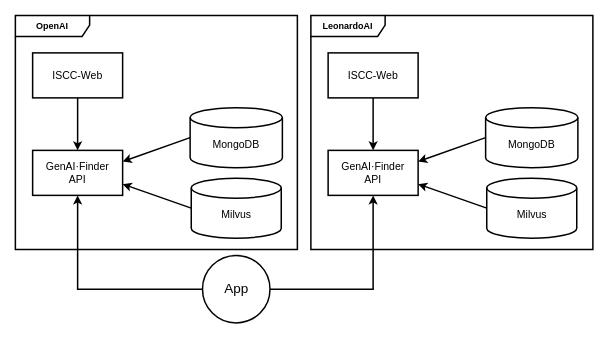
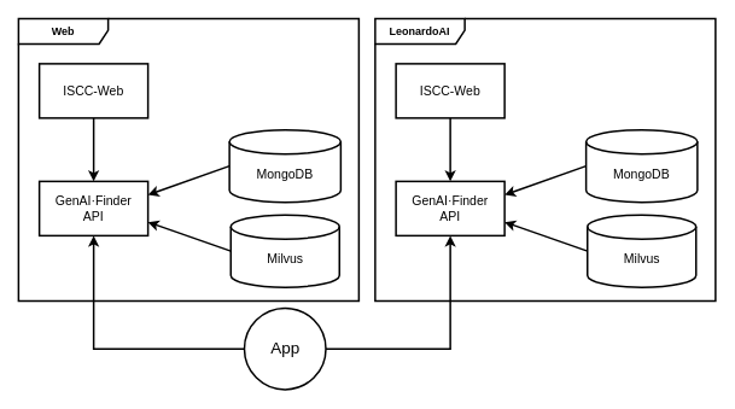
  <mxCell id="0" />
  <mxCell id="1" parent="0" />
  <mxCell id="2" value="&lt;b&gt;LeonardoAI&lt;/b&gt;" style="shape=umlFrame;whiteSpace=wrap;html=1;pointerEvents=0;labelBackgroundColor=none;fillColor=light-dark(#ffffff, #ededed);strokeColor=#000000;strokeWidth=2;fontColor=light-dark(#000000, #121212);width=99;height=28;" parent="1" vertex="1"><mxGeometry x="414" y="20" width="376" height="312" as="geometry" /></mxCell>
  <mxCell id="3" value="&lt;div style=&quot;font-size: 14px;&quot;&gt;&lt;font style=&quot;font-size: 14px;&quot;&gt;&lt;br&gt;&lt;/font&gt;&lt;/div&gt;&lt;font style=&quot;font-size: 14px;&quot;&gt;MongoDB&lt;/font&gt;" style="strokeWidth=2;html=1;shape=mxgraph.flowchart.database;whiteSpace=wrap;labelBackgroundColor=none;fillColor=light-dark(#ffffff, #ededed);strokeColor=#000000;fontColor=light-dark(#000000, #121212);" parent="1" vertex="1"><mxGeometry x="647" y="143" width="123" height="80" as="geometry" /></mxCell>
  <mxCell id="4" value="&lt;div style=&quot;font-size: 14px;&quot;&gt;&lt;font style=&quot;font-size: 14px;&quot;&gt;&lt;br&gt;&lt;/font&gt;&lt;/div&gt;&lt;font style=&quot;font-size: 14px;&quot;&gt;Milvus&lt;/font&gt;" style="strokeWidth=2;html=1;shape=mxgraph.flowchart.database;whiteSpace=wrap;labelBackgroundColor=none;fillColor=light-dark(#ffffff, #ededed);strokeColor=#000000;fontColor=light-dark(#000000, #121212);" parent="1" vertex="1"><mxGeometry x="648.5" y="237" width="120" height="80" as="geometry" /></mxCell>
  <mxCell id="5" style="rounded=0;orthogonalLoop=1;jettySize=auto;html=1;entryX=0.5;entryY=1;entryDx=0;entryDy=0;labelBackgroundColor=none;strokeColor=light-dark(#000000, #121212);fontColor=default;jumpSize=6;strokeWidth=2;endArrow=none;endFill=0;startArrow=classic;startFill=1;" parent="1" source="6" target="7" edge="1"><mxGeometry relative="1" as="geometry" /></mxCell>
  <mxCell id="6" value="&lt;span style=&quot;font-size: 14px;&quot;&gt;GenAI·Finder&lt;/span&gt;&lt;div&gt;&lt;span style=&quot;font-size: 14px;&quot;&gt;API&lt;/span&gt;&lt;/div&gt;" style="whiteSpace=wrap;html=1;align=center;labelBackgroundColor=none;fillColor=light-dark(#ffffff, #ededed);strokeColor=#000000;fontColor=light-dark(#000000, #121212);strokeWidth=2;" parent="1" vertex="1"><mxGeometry x="437" y="200" width="120" height="60" as="geometry" /></mxCell>
  <mxCell id="7" value="&lt;font style=&quot;font-size: 14px;&quot;&gt;ISCC-Web&lt;/font&gt;" style="whiteSpace=wrap;html=1;align=center;labelBackgroundColor=none;fillColor=light-dark(#ffffff, #ededed);strokeColor=#000000;fontColor=light-dark(#000000, #121212);strokeWidth=2;" parent="1" vertex="1"><mxGeometry x="437" y="70" width="120" height="60" as="geometry" /></mxCell>
  <mxCell id="8" style="rounded=0;orthogonalLoop=1;jettySize=auto;html=1;entryX=0;entryY=0.5;entryDx=0;entryDy=0;entryPerimeter=0;exitX=1;exitY=0.25;exitDx=0;exitDy=0;labelBackgroundColor=none;strokeColor=light-dark(#000000, #121212);fontColor=default;strokeWidth=2;jumpSize=6;endArrow=none;endFill=0;startArrow=classic;startFill=1;" parent="1" source="6" target="3" edge="1"><mxGeometry relative="1" as="geometry" /></mxCell>
  <mxCell id="9" style="rounded=0;orthogonalLoop=1;jettySize=auto;html=1;entryX=0;entryY=0.5;entryDx=0;entryDy=0;entryPerimeter=0;exitX=1;exitY=0.75;exitDx=0;exitDy=0;labelBackgroundColor=none;strokeColor=light-dark(#000000, #121212);fontColor=default;strokeWidth=2;jumpSize=6;endArrow=none;endFill=0;startArrow=classic;startFill=1;" parent="1" source="6" target="4" edge="1"><mxGeometry relative="1" as="geometry" /></mxCell>
- <mxCell id="10" value="&lt;b&gt;OpenAI&lt;/b&gt;" style="shape=umlFrame;whiteSpace=wrap;html=1;pointerEvents=0;labelBackgroundColor=none;fillColor=light-dark(#ffffff, #ededed);strokeColor=#000000;strokeWidth=2;fontColor=light-dark(#000000, #121212);width=99;height=28;" parent="1" vertex="1"><mxGeometry x="20" y="20" width="376" height="312" as="geometry" /></mxCell>
+ <mxCell id="10" value="&lt;b&gt;Web&lt;/b&gt;" style="shape=umlFrame;whiteSpace=wrap;html=1;pointerEvents=0;labelBackgroundColor=none;fillColor=light-dark(#ffffff, #ededed);strokeColor=#000000;strokeWidth=2;fontColor=light-dark(#000000, #121212);width=99;height=28;" parent="1" vertex="1"><mxGeometry x="20" y="20" width="376" height="312" as="geometry" /></mxCell>
  <mxCell id="11" value="&lt;div style=&quot;font-size: 14px;&quot;&gt;&lt;font style=&quot;font-size: 14px;&quot;&gt;&lt;br&gt;&lt;/font&gt;&lt;/div&gt;&lt;font style=&quot;font-size: 14px;&quot;&gt;MongoDB&lt;/font&gt;" style="strokeWidth=2;html=1;shape=mxgraph.flowchart.database;whiteSpace=wrap;labelBackgroundColor=none;fillColor=light-dark(#ffffff, #ededed);strokeColor=#000000;fontColor=light-dark(#000000, #121212);" parent="1" vertex="1"><mxGeometry x="253" y="143" width="123" height="80" as="geometry" /></mxCell>
  <mxCell id="12" value="&lt;div style=&quot;font-size: 14px;&quot;&gt;&lt;font style=&quot;font-size: 14px;&quot;&gt;&lt;br&gt;&lt;/font&gt;&lt;/div&gt;&lt;font style=&quot;font-size: 14px;&quot;&gt;Milvus&lt;/font&gt;" style="strokeWidth=2;html=1;shape=mxgraph.flowchart.database;whiteSpace=wrap;labelBackgroundColor=none;fillColor=light-dark(#ffffff, #ededed);strokeColor=#000000;fontColor=light-dark(#000000, #121212);" parent="1" vertex="1"><mxGeometry x="254.5" y="237" width="120" height="80" as="geometry" /></mxCell>
  <mxCell id="13" style="rounded=0;orthogonalLoop=1;jettySize=auto;html=1;entryX=0.5;entryY=1;entryDx=0;entryDy=0;labelBackgroundColor=none;strokeColor=light-dark(#000000, #121212);fontColor=default;jumpSize=6;strokeWidth=2;endArrow=none;endFill=0;startArrow=classic;startFill=1;" parent="1" source="14" target="15" edge="1"><mxGeometry relative="1" as="geometry" /></mxCell>
  <mxCell id="14" value="&lt;span style=&quot;font-size: 14px;&quot;&gt;GenAI·Finder&lt;/span&gt;&lt;div&gt;&lt;span style=&quot;font-size: 14px;&quot;&gt;API&lt;/span&gt;&lt;/div&gt;" style="whiteSpace=wrap;html=1;align=center;labelBackgroundColor=none;fillColor=light-dark(#ffffff, #ededed);strokeColor=#000000;fontColor=light-dark(#000000, #121212);strokeWidth=2;" parent="1" vertex="1"><mxGeometry x="43" y="200" width="120" height="60" as="geometry" /></mxCell>
  <mxCell id="15" value="&lt;font style=&quot;font-size: 14px;&quot;&gt;ISCC-Web&lt;/font&gt;" style="whiteSpace=wrap;html=1;align=center;labelBackgroundColor=none;fillColor=light-dark(#ffffff, #ededed);strokeColor=#000000;fontColor=light-dark(#000000, #121212);strokeWidth=2;" parent="1" vertex="1"><mxGeometry x="43" y="70" width="120" height="60" as="geometry" /></mxCell>
  <mxCell id="16" style="rounded=0;orthogonalLoop=1;jettySize=auto;html=1;entryX=0;entryY=0.5;entryDx=0;entryDy=0;entryPerimeter=0;exitX=1;exitY=0.25;exitDx=0;exitDy=0;labelBackgroundColor=none;strokeColor=light-dark(#000000, #121212);fontColor=default;strokeWidth=2;jumpSize=6;endArrow=none;endFill=0;startArrow=classic;startFill=1;" parent="1" source="14" target="11" edge="1"><mxGeometry relative="1" as="geometry" /></mxCell>
  <mxCell id="17" style="rounded=0;orthogonalLoop=1;jettySize=auto;html=1;entryX=0;entryY=0.5;entryDx=0;entryDy=0;entryPerimeter=0;exitX=1;exitY=0.75;exitDx=0;exitDy=0;labelBackgroundColor=none;strokeColor=light-dark(#000000, #121212);fontColor=default;strokeWidth=2;jumpSize=6;endArrow=none;endFill=0;startArrow=classic;startFill=1;" parent="1" source="14" target="12" edge="1"><mxGeometry relative="1" as="geometry" /></mxCell>
  <mxCell id="18" style="rounded=0;orthogonalLoop=1;jettySize=auto;html=1;entryX=0.5;entryY=1;entryDx=0;entryDy=0;strokeColor=light-dark(#000000, #121212);strokeWidth=2;edgeStyle=orthogonalEdgeStyle;" parent="1" source="20" target="6" edge="1"><mxGeometry relative="1" as="geometry" /></mxCell>
  <mxCell id="19" style="rounded=0;orthogonalLoop=1;jettySize=auto;html=1;entryX=0.5;entryY=1;entryDx=0;entryDy=0;strokeColor=light-dark(#000000, #121212);strokeWidth=2;edgeStyle=orthogonalEdgeStyle;" parent="1" source="20" target="14" edge="1"><mxGeometry relative="1" as="geometry" /></mxCell>
  <mxCell id="20" value="&lt;font style=&quot;font-size: 18px;&quot;&gt;App&lt;/font&gt;" style="ellipse;whiteSpace=wrap;html=1;strokeColor=#000000;fontColor=light-dark(#000000, #121212);fillColor=light-dark(#ffffff, #ededed);strokeWidth=2;" parent="1" vertex="1"><mxGeometry x="269.5" y="340" width="90" height="90" as="geometry" /></mxCell>
